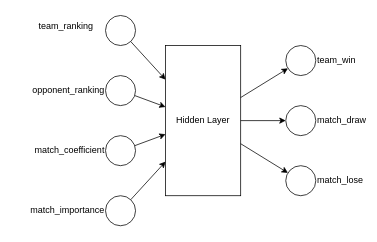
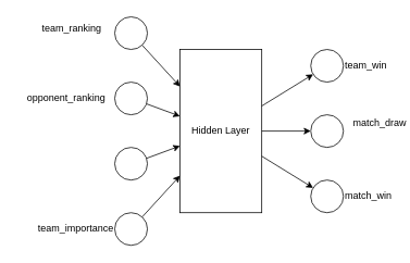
  <mxCell id="0" />
  <mxCell id="1" parent="0" />
  <mxCell id="2" value="" style="rounded=0;orthogonalLoop=1;jettySize=auto;html=1;" edge="1" parent="1" source="3" target="14"><mxGeometry relative="1" as="geometry" /></mxCell>
  <mxCell id="3" value="" style="ellipse;whiteSpace=wrap;html=1;aspect=fixed;" vertex="1" parent="1"><mxGeometry x="140" y="20" width="40" height="40" as="geometry" /></mxCell>
  <mxCell id="4" value="team_ranking" style="text;html=1;align=right;verticalAlign=middle;resizable=0;points=[];autosize=1;strokeColor=none;fillColor=none;" vertex="1" parent="1"><mxGeometry x="25" y="20" width="100" height="30" as="geometry" /></mxCell>
  <mxCell id="5" value="" style="edgeStyle=none;rounded=0;orthogonalLoop=1;jettySize=auto;html=1;" edge="1" parent="1" source="6" target="14"><mxGeometry relative="1" as="geometry" /></mxCell>
  <mxCell id="6" value="" style="ellipse;whiteSpace=wrap;html=1;aspect=fixed;" vertex="1" parent="1"><mxGeometry x="140" y="100" width="40" height="40" as="geometry" /></mxCell>
- <mxCell id="7" value="opponent_ranking" style="text;html=1;align=right;verticalAlign=middle;resizable=0;points=[];autosize=1;strokeColor=none;fillColor=none;" vertex="1" parent="1"><mxGeometry x="20" y="105" width="120" height="30" as="geometry" /></mxCell>
+ <mxCell id="7" value="opponent_ranking" style="text;html=1;align=right;verticalAlign=middle;resizable=0;points=[];autosize=1;strokeColor=none;fillColor=none;" vertex="1" parent="1"><mxGeometry x="10" y="105" width="120" height="30" as="geometry" /></mxCell>
  <mxCell id="8" value="" style="edgeStyle=none;rounded=0;orthogonalLoop=1;jettySize=auto;html=1;" edge="1" parent="1" source="9" target="14"><mxGeometry relative="1" as="geometry" /></mxCell>
  <mxCell id="9" value="" style="ellipse;whiteSpace=wrap;html=1;aspect=fixed;" vertex="1" parent="1"><mxGeometry x="140" y="180" width="40" height="40" as="geometry" /></mxCell>
- <mxCell id="10" value="match_coefficient" style="text;html=1;align=right;verticalAlign=middle;resizable=0;points=[];autosize=1;strokeColor=none;fillColor=none;" vertex="1" parent="1"><mxGeometry x="20" y="185" width="120" height="30" as="geometry" /></mxCell>
  <mxCell id="11" value="" style="edgeStyle=none;rounded=0;orthogonalLoop=1;jettySize=auto;html=1;" edge="1" parent="1" source="12" target="14"><mxGeometry relative="1" as="geometry" /></mxCell>
  <mxCell id="12" value="" style="ellipse;whiteSpace=wrap;html=1;aspect=fixed;" vertex="1" parent="1"><mxGeometry x="140" y="260" width="40" height="40" as="geometry" /></mxCell>
- <mxCell id="13" value="match_importance" style="text;html=1;align=right;verticalAlign=middle;resizable=0;points=[];autosize=1;strokeColor=none;fillColor=none;" vertex="1" parent="1"><mxGeometry x="20" y="265" width="120" height="30" as="geometry" /></mxCell>
+ <mxCell id="13" value="team_importance" style="text;html=1;align=right;verticalAlign=middle;resizable=0;points=[];autosize=1;strokeColor=none;fillColor=none;" vertex="1" parent="1"><mxGeometry x="20" y="265" width="120" height="30" as="geometry" /></mxCell>
  <mxCell id="14" value="Hidden Layer" style="rounded=0;whiteSpace=wrap;html=1;" vertex="1" parent="1"><mxGeometry x="220" y="60" width="100" height="200" as="geometry" /></mxCell>
  <mxCell id="15" value="" style="edgeStyle=none;rounded=0;orthogonalLoop=1;jettySize=auto;html=1;endArrow=none;endFill=0;startArrow=classic;startFill=1;" edge="1" parent="1" source="16" target="14"><mxGeometry relative="1" as="geometry" /></mxCell>
  <mxCell id="16" value="" style="ellipse;whiteSpace=wrap;html=1;aspect=fixed;" vertex="1" parent="1"><mxGeometry x="380" y="60" width="40" height="40" as="geometry" /></mxCell>
  <mxCell id="17" value="" style="edgeStyle=none;rounded=0;orthogonalLoop=1;jettySize=auto;html=1;endArrow=none;endFill=0;startArrow=classic;startFill=1;" edge="1" parent="1" source="18" target="14"><mxGeometry relative="1" as="geometry" /></mxCell>
  <mxCell id="18" value="" style="ellipse;whiteSpace=wrap;html=1;aspect=fixed;" vertex="1" parent="1"><mxGeometry x="380" y="140" width="40" height="40" as="geometry" /></mxCell>
  <mxCell id="19" value="" style="edgeStyle=none;rounded=0;orthogonalLoop=1;jettySize=auto;html=1;endArrow=none;endFill=0;startArrow=classic;startFill=1;" edge="1" parent="1" source="20" target="14"><mxGeometry relative="1" as="geometry" /></mxCell>
  <mxCell id="20" value="" style="ellipse;whiteSpace=wrap;html=1;aspect=fixed;" vertex="1" parent="1"><mxGeometry x="380" y="220" width="40" height="40" as="geometry" /></mxCell>
  <mxCell id="21" value="team_win" style="text;html=1;strokeColor=none;fillColor=none;align=left;verticalAlign=middle;whiteSpace=wrap;rounded=0;" vertex="1" parent="1"><mxGeometry x="420" y="65" width="60" height="30" as="geometry" /></mxCell>
- <mxCell id="22" value="match_draw" style="text;html=1;strokeColor=none;fillColor=none;align=left;verticalAlign=middle;whiteSpace=wrap;rounded=0;" vertex="1" parent="1"><mxGeometry x="420" y="145" width="60" height="30" as="geometry" /></mxCell>
- <mxCell id="23" value="match_lose" style="text;html=1;strokeColor=none;fillColor=none;align=left;verticalAlign=middle;whiteSpace=wrap;rounded=0;" vertex="1" parent="1"><mxGeometry x="420" y="225" width="60" height="30" as="geometry" /></mxCell>
+ <mxCell id="22" value="match_draw" style="text;html=1;strokeColor=none;fillColor=none;align=left;verticalAlign=middle;whiteSpace=wrap;rounded=0;" vertex="1" parent="1"><mxGeometry x="430" y="135" width="60" height="30" as="geometry" /></mxCell>
+ <mxCell id="23" value="match_win" style="text;html=1;strokeColor=none;fillColor=none;align=left;verticalAlign=middle;whiteSpace=wrap;rounded=0;" vertex="1" parent="1"><mxGeometry x="420" y="225" width="60" height="30" as="geometry" /></mxCell>
